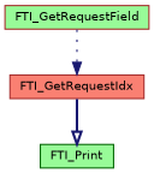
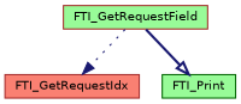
  digraph {
    rankdir=TB
    node [color=brown fillcolor=palegreen fontname=Helvetica fontsize=10 shape=record style=filled]
    edge [color=midnightblue fontname=Helvetica fontsize=10 labelfontname=Helvetica labelfontsize=10]
    n1 [fillcolor=salmon fontcolor=black height=0.2 label=FTI_GetRequestIdx width=0.4]
    n2 [height=0.2 label=FTI_GetRequestField width=0.4]
    n3 [color=darkgreen height=0.2 label=FTI_Print width=0.4]
    n2 -> n1 [arrowhead=normal style=dotted]
-   n1 -> n3 [arrowhead=onormal style=bold]
+   n2 -> n3 [arrowhead=onormal style=bold]
  }
